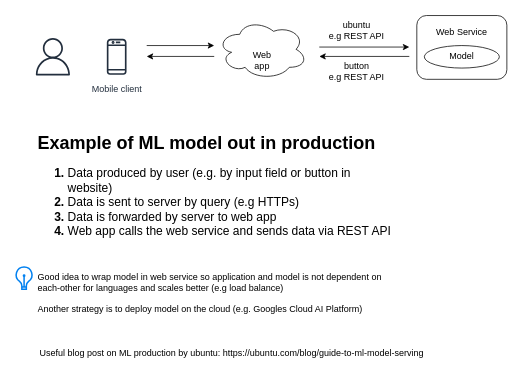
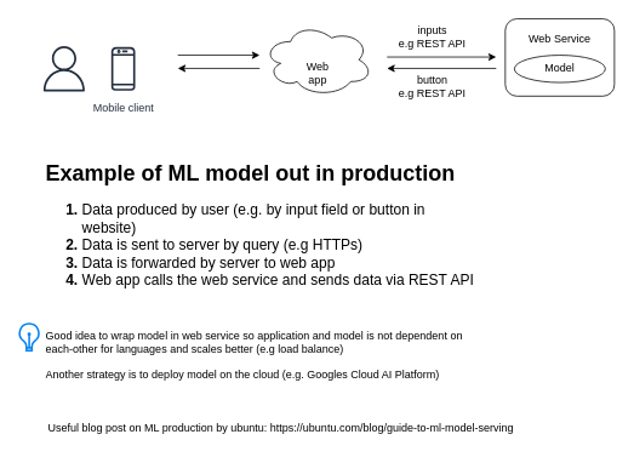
  <mxCell id="0" />
  <mxCell id="1" parent="0" />
  <mxCell id="2" value="" style="outlineConnect=0;fontColor=#232F3E;gradientColor=none;fillColor=#232F3E;strokeColor=none;dashed=0;verticalLabelPosition=bottom;verticalAlign=top;align=center;html=1;fontSize=12;fontStyle=0;aspect=fixed;pointerEvents=1;shape=mxgraph.aws4.user;" vertex="1" parent="1"><mxGeometry x="45" y="50" width="50" height="50" as="geometry" /></mxCell>
- <mxCell id="3" value="Mobile client" style="outlineConnect=0;fontColor=#232F3E;gradientColor=none;strokeColor=#232F3E;fillColor=#ffffff;dashed=0;verticalLabelPosition=bottom;verticalAlign=top;align=center;html=1;fontSize=12;fontStyle=0;aspect=fixed;shape=mxgraph.aws4.resourceIcon;resIcon=mxgraph.aws4.mobile_client;" vertex="1" parent="1"><mxGeometry x="105" y="45" width="100" height="60" as="geometry" /></mxCell>
+ <mxCell id="3" value="Mobile client" style="outlineConnect=0;fontColor=#232F3E;gradientColor=none;strokeColor=#232F3E;fillColor=#ffffff;dashed=0;verticalLabelPosition=bottom;verticalAlign=top;align=center;html=1;fontSize=12;fontStyle=0;aspect=fixed;shape=mxgraph.aws4.resourceIcon;resIcon=mxgraph.aws4.mobile_client;" vertex="1" parent="1"><mxGeometry x="105" y="45" width="60" height="60" as="geometry" /></mxCell>
  <mxCell id="4" value="" style="endArrow=classic;html=1;" edge="1" parent="1"><mxGeometry width="50" height="50" relative="1" as="geometry"><mxPoint x="195" y="60" as="sourcePoint" /><mxPoint x="285" y="60" as="targetPoint" /></mxGeometry></mxCell>
  <mxCell id="5" value="" style="endArrow=none;html=1;startArrow=classic;startFill=1;endFill=0;" edge="1" parent="1"><mxGeometry width="50" height="50" relative="1" as="geometry"><mxPoint x="195" y="74.5" as="sourcePoint" /><mxPoint x="285" y="74.5" as="targetPoint" /></mxGeometry></mxCell>
  <mxCell id="6" value="" style="ellipse;shape=cloud;whiteSpace=wrap;html=1;" vertex="1" parent="1"><mxGeometry x="289" y="25" width="120" height="80" as="geometry" /></mxCell>
  <mxCell id="7" value="&lt;div style=&quot;text-align: justify&quot;&gt;&lt;span style=&quot;line-height: 70%&quot;&gt;Web Service&lt;/span&gt;&lt;/div&gt;&lt;div style=&quot;text-align: justify&quot;&gt;&lt;span style=&quot;line-height: 70%&quot;&gt;&lt;br&gt;&lt;/span&gt;&lt;/div&gt;&lt;div style=&quot;text-align: justify&quot;&gt;&lt;span style=&quot;line-height: 70%&quot;&gt;&lt;br&gt;&lt;/span&gt;&lt;/div&gt;&lt;div style=&quot;text-align: justify&quot;&gt;&lt;span style=&quot;line-height: 70%&quot;&gt;&lt;br&gt;&lt;/span&gt;&lt;/div&gt;" style="rounded=1;whiteSpace=wrap;html=1;align=center;" vertex="1" parent="1"><mxGeometry x="555" y="20" width="120" height="85" as="geometry" /></mxCell>
  <mxCell id="8" value="Model" style="ellipse;whiteSpace=wrap;html=1;" vertex="1" parent="1"><mxGeometry x="565" y="60" width="100" height="30" as="geometry" /></mxCell>
  <mxCell id="9" value="" style="endArrow=classic;html=1;" edge="1" parent="1"><mxGeometry width="50" height="50" relative="1" as="geometry"><mxPoint x="425" y="62" as="sourcePoint" /><mxPoint x="545" y="62" as="targetPoint" /></mxGeometry></mxCell>
  <mxCell id="10" value="" style="endArrow=none;html=1;startArrow=classic;startFill=1;endFill=0;" edge="1" parent="1"><mxGeometry width="50" height="50" relative="1" as="geometry"><mxPoint x="425" y="74.5" as="sourcePoint" /><mxPoint x="545" y="74.5" as="targetPoint" /></mxGeometry></mxCell>
- <mxCell id="11" value="ubuntu&lt;br&gt;e.g REST API" style="text;html=1;strokeColor=none;fillColor=none;align=center;verticalAlign=middle;whiteSpace=wrap;rounded=0;" vertex="1" parent="1"><mxGeometry x="435" y="30" width="80" height="20" as="geometry" /></mxCell>
+ <mxCell id="11" value="inputs&lt;br&gt;e.g REST API" style="text;html=1;strokeColor=none;fillColor=none;align=center;verticalAlign=middle;whiteSpace=wrap;rounded=0;" vertex="1" parent="1"><mxGeometry x="435" y="30" width="80" height="20" as="geometry" /></mxCell>
  <mxCell id="12" value="button &lt;br&gt;e.g REST API" style="text;html=1;strokeColor=none;fillColor=none;align=center;verticalAlign=middle;whiteSpace=wrap;rounded=0;" vertex="1" parent="1"><mxGeometry x="435" y="85" width="80" height="20" as="geometry" /></mxCell>
  <mxCell id="13" value="Web app" style="text;html=1;strokeColor=none;fillColor=none;align=center;verticalAlign=middle;whiteSpace=wrap;rounded=0;" vertex="1" parent="1"><mxGeometry x="329" y="70" width="40" height="20" as="geometry" /></mxCell>
  <mxCell id="14" value="&lt;h1&gt;&lt;span&gt;Example of ML model out in production&lt;/span&gt;&lt;/h1&gt;&lt;h1 style=&quot;font-size: 16px&quot;&gt;&lt;ol&gt;&lt;li&gt;&lt;span style=&quot;font-weight: normal&quot;&gt;Data produced by user (e.g. by input field or button in website)&amp;nbsp;&lt;/span&gt;&lt;/li&gt;&lt;li&gt;&lt;span style=&quot;font-weight: normal&quot;&gt;Data is sent to server by query (e.g HTTPs)&lt;/span&gt;&lt;/li&gt;&lt;li&gt;&lt;span style=&quot;font-weight: normal&quot;&gt;Data is forwarded by server to web app&amp;nbsp;&lt;/span&gt;&lt;/li&gt;&lt;li&gt;&lt;span style=&quot;font-weight: normal&quot;&gt;Web app calls the web service and sends data via REST API&lt;/span&gt;&lt;/li&gt;&lt;/ol&gt;&lt;/h1&gt;&lt;div&gt;&lt;span&gt;&lt;br&gt;&lt;/span&gt;&lt;/div&gt;&lt;div&gt;&lt;span&gt;&lt;br&gt;&lt;/span&gt;&lt;/div&gt;&lt;div&gt;&lt;span&gt;Good idea to wrap model in web service&amp;nbsp;so application and model is not dependent on each-other&amp;nbsp;for languages and scales better (e.g load balance)&amp;nbsp;&lt;/span&gt;&lt;/div&gt;&lt;div&gt;&lt;span&gt;&lt;br&gt;&lt;/span&gt;&lt;/div&gt;&lt;div&gt;&lt;span&gt;Another strategy is to deploy model on the cloud (e.g. Googles Cloud AI Platform)&lt;/span&gt;&lt;/div&gt;" style="text;html=1;strokeColor=none;fillColor=none;spacing=5;spacingTop=-20;whiteSpace=wrap;overflow=hidden;rounded=0;" vertex="1" parent="1"><mxGeometry x="45" y="170" width="490" height="250" as="geometry" /></mxCell>
  <mxCell id="15" value="" style="html=1;verticalLabelPosition=bottom;align=center;labelBackgroundColor=#ffffff;verticalAlign=top;strokeWidth=2;strokeColor=#0080F0;shadow=0;dashed=0;shape=mxgraph.ios7.icons.lightbulb;" vertex="1" parent="1"><mxGeometry x="20.2" y="355" width="22.8" height="29.7" as="geometry" /></mxCell>
  <mxCell id="16" value="Useful blog post on ML production by ubuntu: https://ubuntu.com/blog/guide-to-ml-model-serving" style="text;html=1;align=center;verticalAlign=middle;resizable=0;points=[];autosize=1;strokeColor=none;" vertex="1" parent="1"><mxGeometry x="43" y="460" width="530" height="20" as="geometry" /></mxCell>
